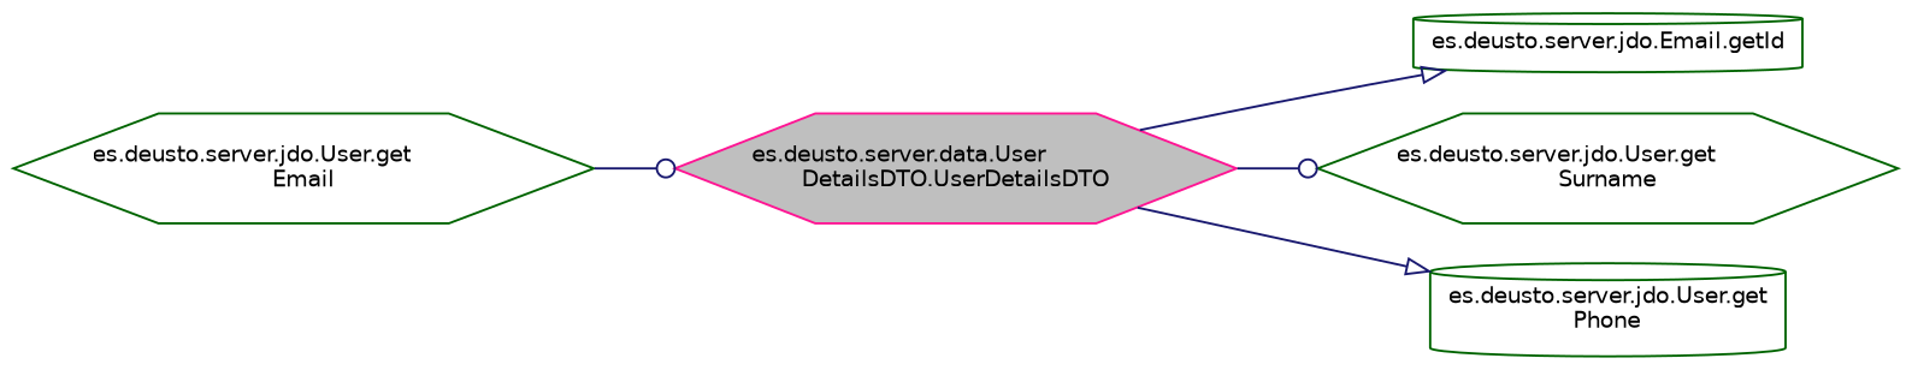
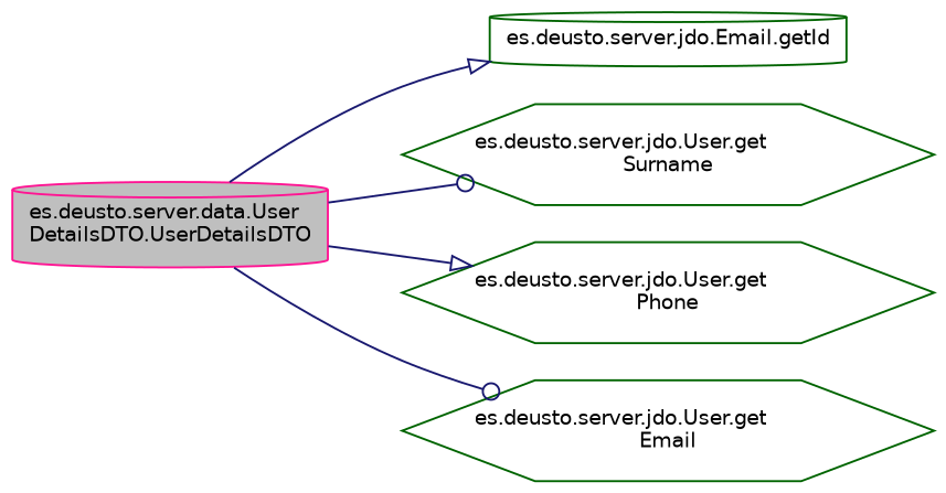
  digraph {
    rankdir=LR
    node [color=darkgreen fillcolor=white fontname=Helvetica fontsize=10 shape=cylinder style=filled]
    edge [arrowhead=onormal color=midnightblue fontname=Helvetica fontsize=10 labelfontname=Helvetica labelfontsize=10 style=solid]
-   n1 [color=deeppink fillcolor=grey75 fontcolor=black height=0.2 label="es.deusto.server.data.User\lDetailsDTO.UserDetailsDTO" shape=hexagon width=0.4]
+   n1 [color=deeppink fillcolor=grey75 fontcolor=black height=0.2 label="es.deusto.server.data.User\lDetailsDTO.UserDetailsDTO" width=0.4]
    n2 [height=0.2 label="es.deusto.server.jdo.Email.getId" width=0.4]
    n3 [height=0.2 label="es.deusto.server.jdo.User.get\lSurname" shape=hexagon width=0.4]
-   n4 [height=0.2 label="es.deusto.server.jdo.User.get\lPhone" width=0.4]
+   n4 [height=0.2 label="es.deusto.server.jdo.User.get\lPhone" shape=hexagon width=0.4]
    n5 [height=0.2 label="es.deusto.server.jdo.User.get\lEmail" shape=hexagon width=0.4]
    n1 -> n2
    n1 -> n3 [arrowhead=odot]
    n1 -> n4
-   n5 -> n1 [arrowhead=odot]
+   n1 -> n5 [arrowhead=odot]
  }
